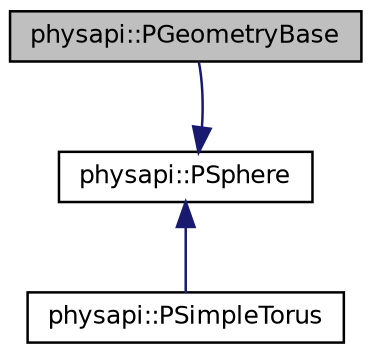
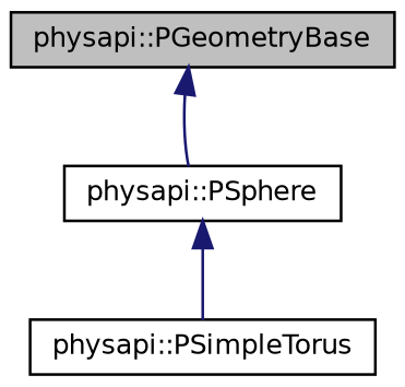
  digraph {
    node [color=black fillcolor=white fontname=Helvetica fontsize=10 shape=record style=filled]
    edge [color=midnightblue dir=back fontname=Helvetica fontsize=10 labelfontname=Helvetica labelfontsize=10 style=solid]
    n1 [fillcolor=grey75 fontcolor=black height=0.2 label="physapi::PGeometryBase" width=0.4]
    n2 [height=0.2 label="physapi::PSphere" width=0.4]
    n3 [height=0.2 label="physapi::PSimpleTorus" width=0.4]
-   n2 -> n1
+   n1 -> n2
    n2 -> n3
  }
